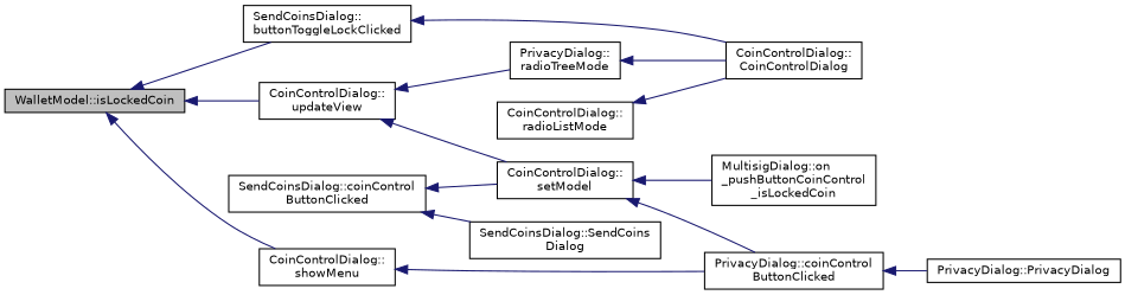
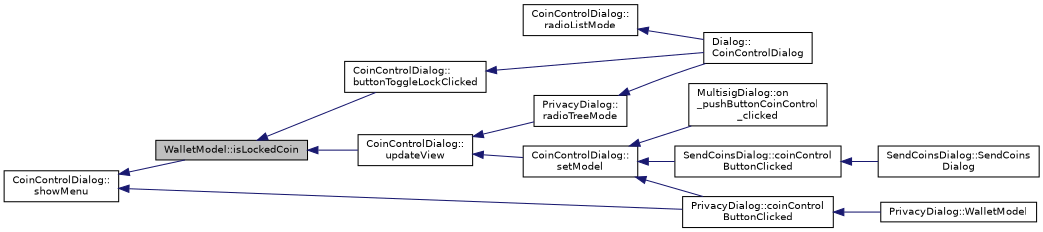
  digraph {
    rankdir=LR
    node [color=black fillcolor=white fontname=Helvetica fontsize=10 shape=record style=filled]
    edge [color=midnightblue dir=back fontname=Helvetica fontsize=10 labelfontname=Helvetica labelfontsize=10 style=solid]
    n1 [fillcolor=grey75 fontcolor=black height=0.2 label="WalletModel::isLockedCoin" width=0.4]
-   n2 [height=0.2 label="SendCoinsDialog::\lbuttonToggleLockClicked" width=0.4]
+   n2 [height=0.2 label="CoinControlDialog::\lbuttonToggleLockClicked" width=0.4]
    n3 [height=0.2 label="CoinControlDialog::\lshowMenu" width=0.4]
    n4 [height=0.2 label="CoinControlDialog::\lupdateView" width=0.4]
-   n5 [height=0.2 label="CoinControlDialog::\lCoinControlDialog" width=0.4]
+   n5 [height=0.2 label="Dialog::\lCoinControlDialog" width=0.4]
    n6 [height=0.2 label="PrivacyDialog::coinControl\lButtonClicked" width=0.4]
    n7 [height=0.2 label="CoinControlDialog::\lsetModel" width=0.4]
    n8 [height=0.2 label="PrivacyDialog::\lradioTreeMode" width=0.4]
-   n9 [height=0.2 label="MultisigDialog::on\l_pushButtonCoinControl\l_isLockedCoin" width=0.4]
+   n9 [height=0.2 label="MultisigDialog::on\l_pushButtonCoinControl\l_clicked" width=0.4]
    n10 [height=0.2 label="SendCoinsDialog::coinControl\lButtonClicked" width=0.4]
    n11 [height=0.2 label="CoinControlDialog::\lradioListMode" width=0.4]
-   n12 [height=0.2 label="PrivacyDialog::PrivacyDialog" width=0.4]
+   n12 [height=0.2 label="PrivacyDialog::WalletModel" width=0.4]
    n13 [height=0.2 label="SendCoinsDialog::SendCoins\lDialog" width=0.4]
    n1 -> n2
-   n1 -> n3
+   n3 -> n1
    n1 -> n4
    n2 -> n5
    n3 -> n6
    n4 -> n7
    n4 -> n8
    n6 -> n12
    n7 -> n6
    n7 -> n9
-   n10 -> n7
+   n7 -> n10
    n8 -> n5
    n10 -> n13
    n11 -> n5
  }
